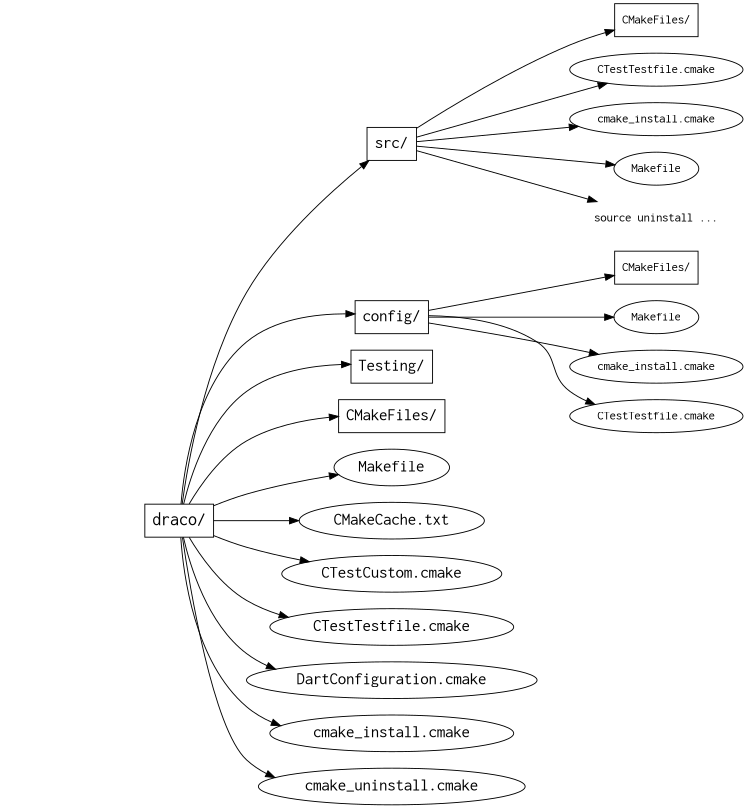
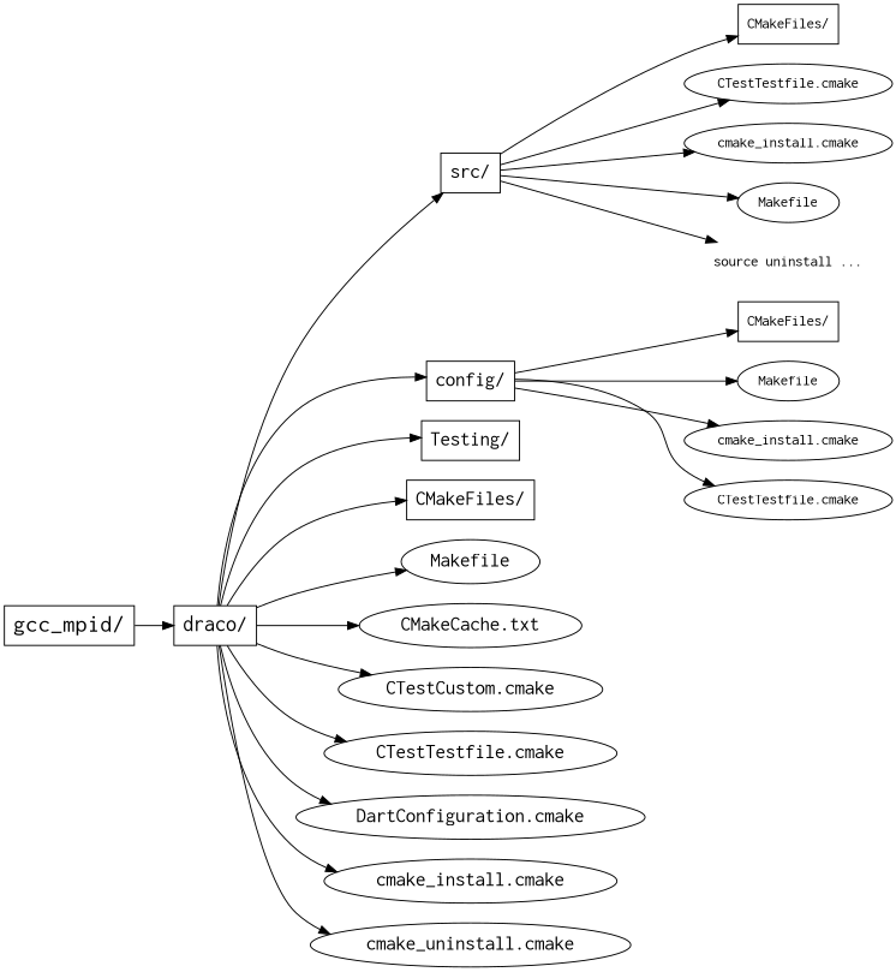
  digraph {
    rankdir=LR
    node [fontname=Courier fontsize=18 shape=ellipse]
    n1 [label="src/" shape=box]
    n2 [label="config/" shape=box]
    n3 [label="Testing/" shape=box]
    n4 [label="CMakeFiles/" shape=box]
    n5 [label=Makefile]
    n6 [label="CMakeCache.txt"]
    n7 [label="CTestCustom.cmake"]
    n8 [label="CTestTestfile.cmake"]
    n9 [label="DartConfiguration.cmake"]
    n10 [label="cmake_install.cmake"]
    n11 [label="cmake_uninstall.cmake"]
    n12 [fontsize=14 label="CMakeFiles/" shape=box]
    n13 [fontsize=14 label="CTestTestfile.cmake"]
    n14 [fontsize=14 label="cmake_install.cmake"]
    n15 [fontsize=14 label=Makefile]
    n16 [fontsize=14 label="source uninstall ..." shape=plaintext]
    n17 [fontsize=14 label="CMakeFiles/" shape=box]
    n18 [fontsize=14 label=Makefile]
    n19 [fontsize=14 label="cmake_install.cmake"]
    n20 [fontsize=14 label="CTestTestfile.cmake"]
+   n21 [fontsize=22 label="gcc_mpid/" shape=box]
    n22 [fontsize=20 label="draco/" shape=box]
    subgraph sub_1 {
      n1
      n2
      n3
      n4
      n5
      n6
      n7
      n8
      n9
      n10
      n11
    }
    subgraph sub_2 {
      n12
      n13
      n14
      n15
      n16
      n17
      n18
      n19
      n20
    }
    n1 -> n12
    n1 -> n13
    n1 -> n14
    n1 -> n15
    n1 -> n16
    n2 -> n17
    n2 -> n18
    n2 -> n19
    n2 -> n20
+   n21 -> n22
    n22 -> n1
    n22 -> n2
    n22 -> n3
    n22 -> n4
    n22 -> n5
    n22 -> n6
    n22 -> n7
    n22 -> n8
    n22 -> n9
    n22 -> n10
    n22 -> n11
  }
